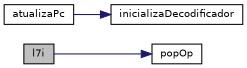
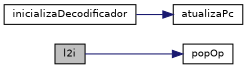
  digraph {
    rankdir=LR
    node [color=black fillcolor=white fontname=Helvetica fontsize=10 shape=record style=filled]
    edge [color=midnightblue fontname=Helvetica fontsize=10 labelfontname=Helvetica labelfontsize=10 style=solid]
-   n1 [fillcolor=grey75 fontcolor=black height=0.2 label=l7i width=0.4]
+   n1 [fillcolor=grey75 fontcolor=black height=0.2 label=l2i width=0.4]
    n2 [height=0.2 label=popOp width=0.4]
    n3 [height=0.2 label=atualizaPc width=0.4]
    n4 [height=0.2 label=inicializaDecodificador width=0.4]
    n1 -> n2
-   n3 -> n4
+   n4 -> n3
  }
